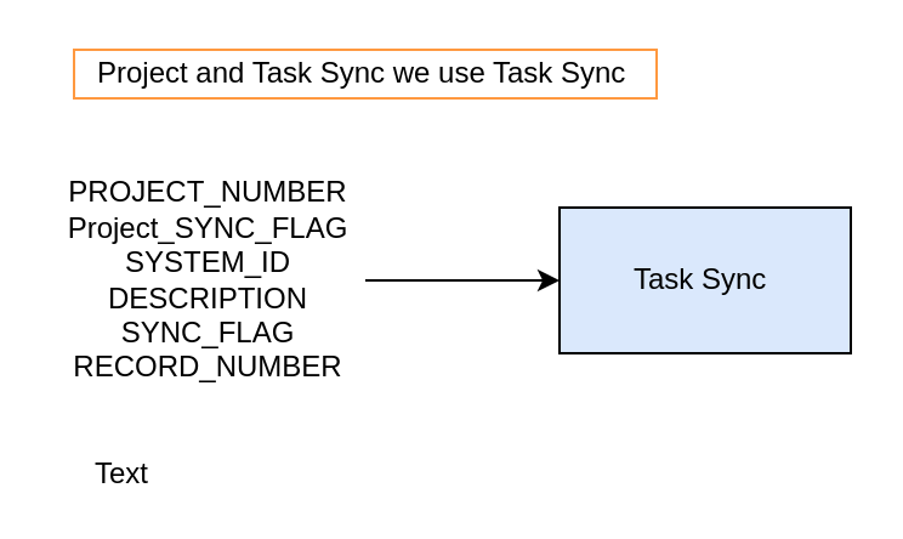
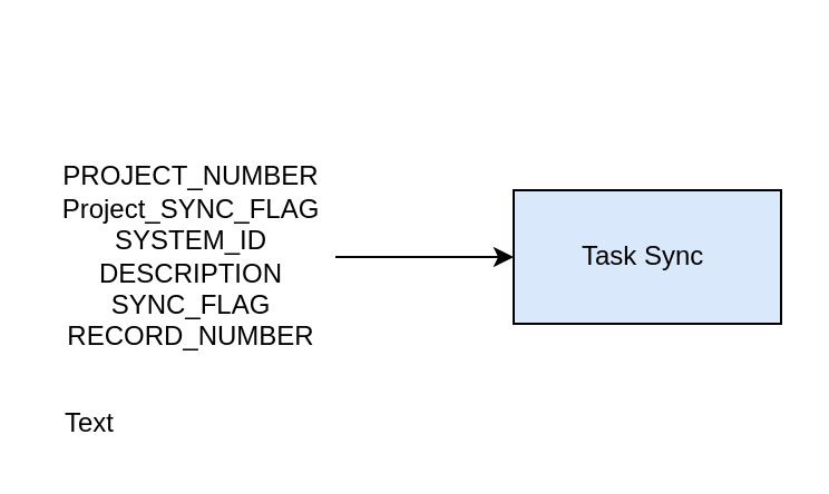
  <mxCell id="0" />
  <mxCell id="1" parent="0" />
- <mxCell id="2" value="Project and Task Sync we use Task Sync&amp;nbsp;" style="text;html=1;align=center;verticalAlign=middle;resizable=0;points=[];autosize=1;strokeColor=#FF9940;" vertex="1" parent="1"><mxGeometry x="30" y="20" width="240" height="20" as="geometry" /></mxCell>
  <mxCell id="3" value="" style="edgeStyle=orthogonalEdgeStyle;rounded=0;orthogonalLoop=1;jettySize=auto;html=1;" edge="1" parent="1" source="4"><mxGeometry relative="1" as="geometry"><mxPoint x="230" y="115" as="targetPoint" /></mxGeometry></mxCell>
  <mxCell id="4" value="&lt;div&gt;PROJECT_NUMBER&lt;/div&gt;&lt;div&gt;Project_SYNC_FLAG&lt;/div&gt;&lt;div&gt;SYSTEM_ID&lt;/div&gt;&lt;div&gt;DESCRIPTION&lt;/div&gt;&lt;div&gt;SYNC_FLAG&lt;/div&gt;&lt;div&gt;RECORD_NUMBER&lt;/div&gt;" style="text;html=1;align=center;verticalAlign=middle;resizable=0;points=[];autosize=1;" vertex="1" parent="1"><mxGeometry x="20" y="70" width="130" height="90" as="geometry" /></mxCell>
  <mxCell id="5" value="Task Sync&amp;nbsp;" style="rounded=0;whiteSpace=wrap;html=1;fillColor=#dae8fc;" vertex="1" parent="1"><mxGeometry x="230" y="85" width="120" height="60" as="geometry" /></mxCell>
- <mxCell id="6" value="Text" style="text;html=1;strokeColor=none;fillColor=none;align=center;verticalAlign=middle;whiteSpace=wrap;rounded=0;" vertex="1" parent="1"><mxGeometry x="30" y="185" width="40" height="20" as="geometry" /></mxCell>
+ <mxCell id="6" value="Text" style="text;html=1;strokeColor=none;fillColor=none;align=center;verticalAlign=middle;whiteSpace=wrap;rounded=0;" vertex="1" parent="1"><mxGeometry x="20" y="180" width="40" height="20" as="geometry" /></mxCell>
